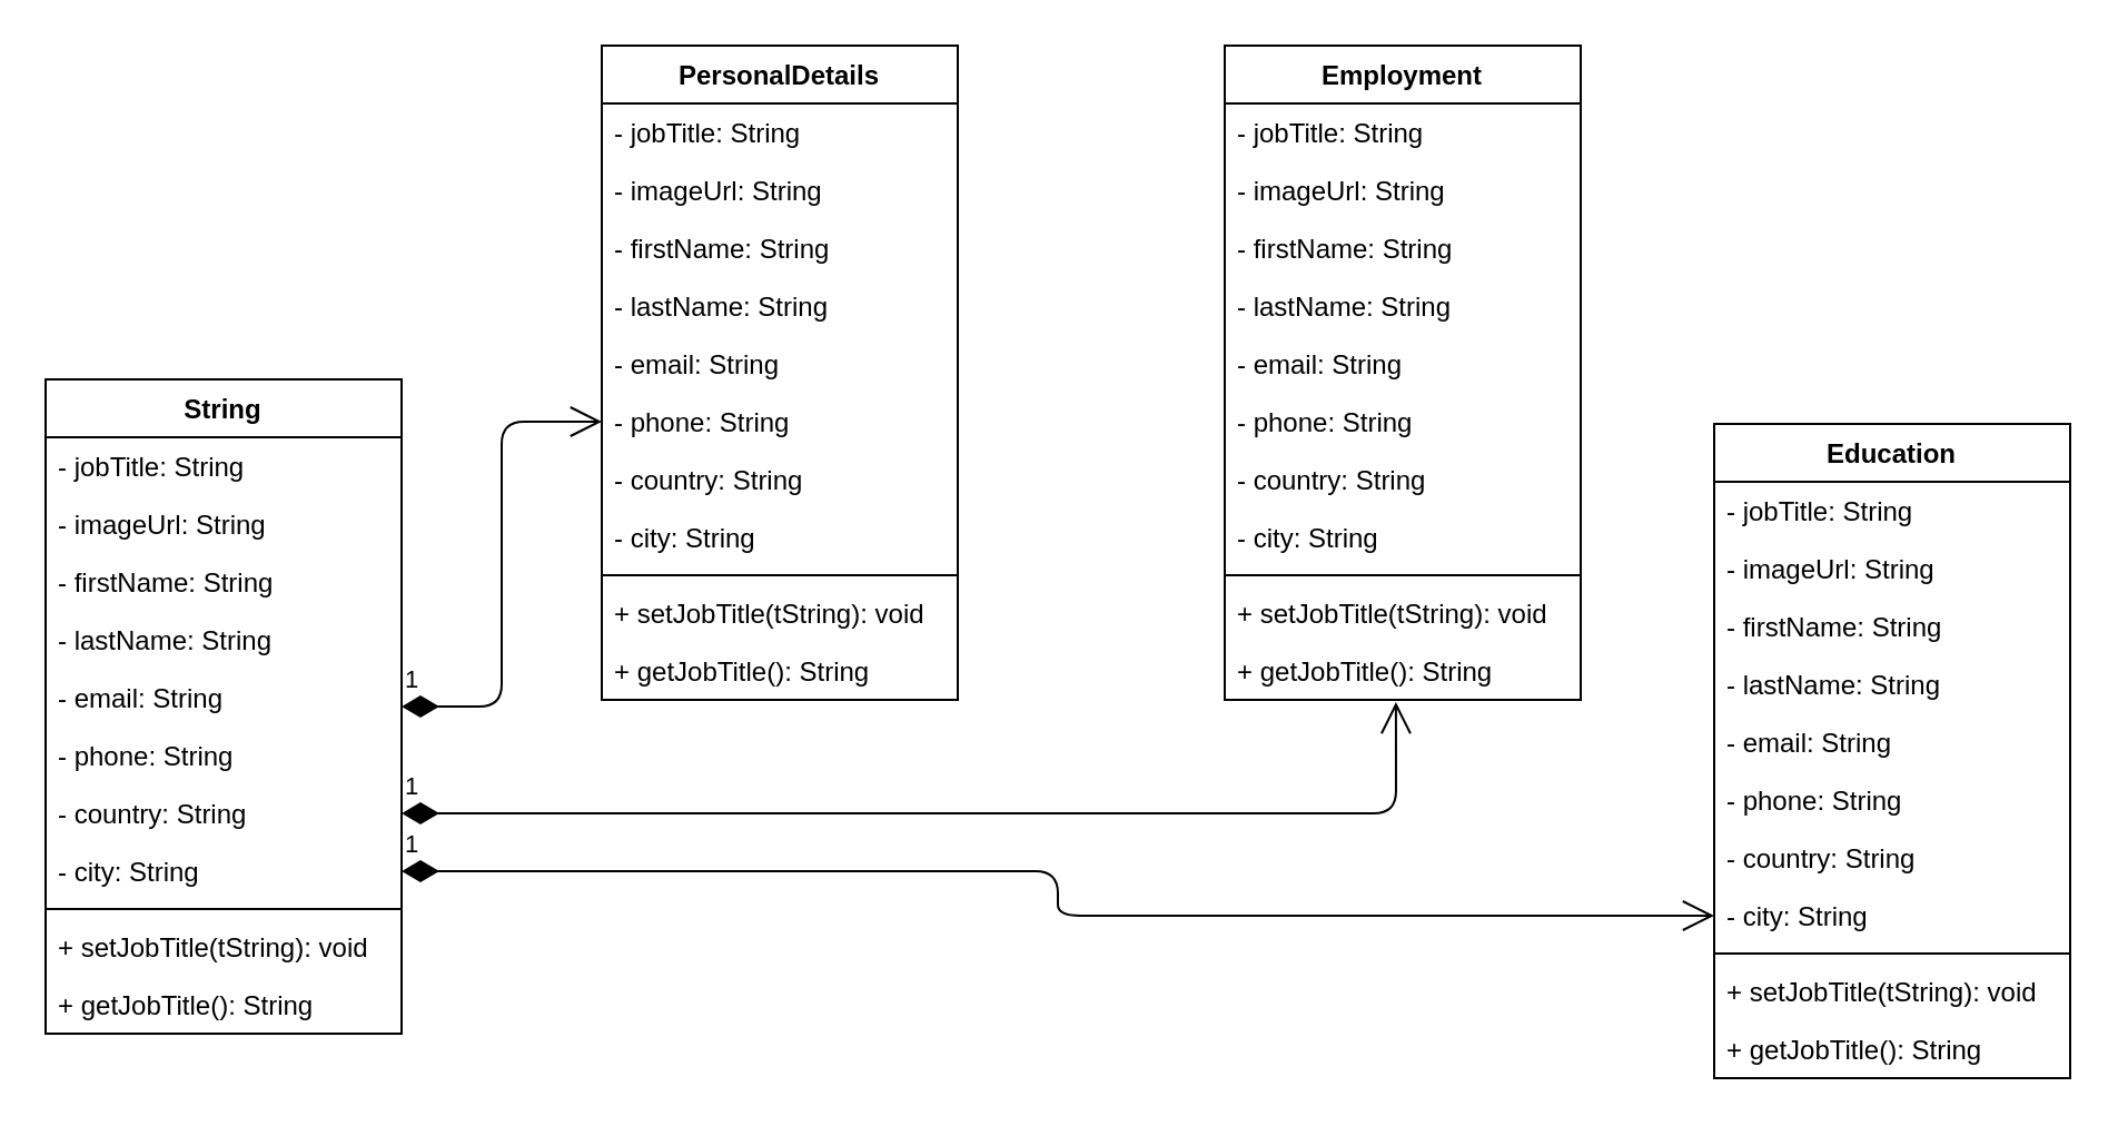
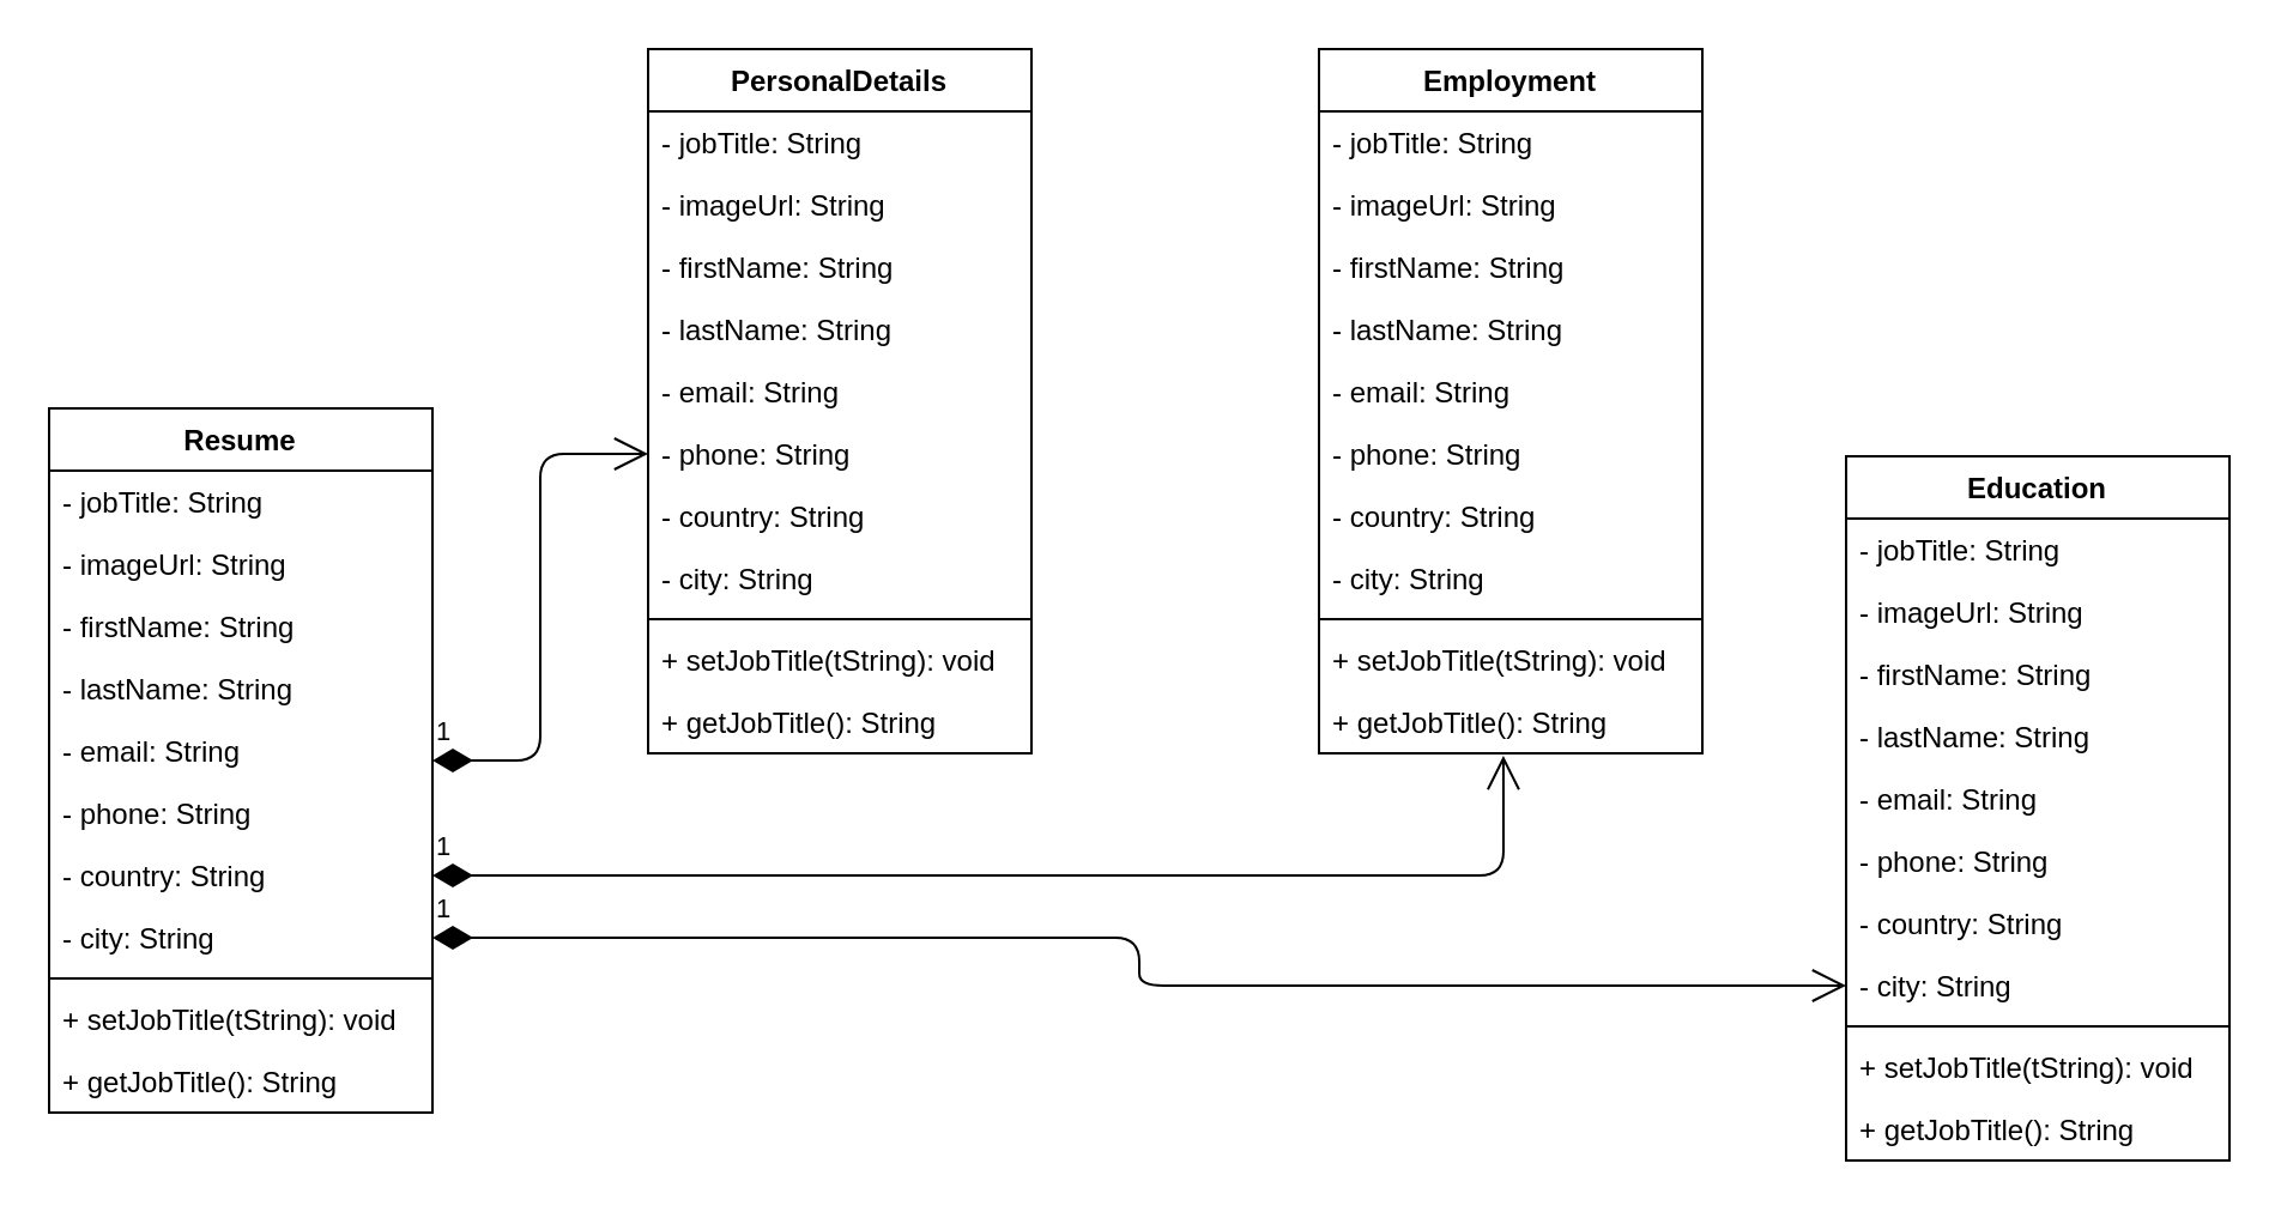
  <mxCell id="0" />
  <mxCell id="1" parent="0" />
- <mxCell id="2" value="String" style="swimlane;fontStyle=1;align=center;verticalAlign=top;childLayout=stackLayout;horizontal=1;startSize=26;horizontalStack=0;resizeParent=1;resizeParentMax=0;resizeLast=0;collapsible=1;marginBottom=0;" vertex="1" parent="1"><mxGeometry x="20" y="170" width="160" height="294" as="geometry" /></mxCell>
+ <mxCell id="2" value="Resume" style="swimlane;fontStyle=1;align=center;verticalAlign=top;childLayout=stackLayout;horizontal=1;startSize=26;horizontalStack=0;resizeParent=1;resizeParentMax=0;resizeLast=0;collapsible=1;marginBottom=0;" vertex="1" parent="1"><mxGeometry x="20" y="170" width="160" height="294" as="geometry" /></mxCell>
  <mxCell id="3" value="- jobTitle: String" style="text;strokeColor=none;fillColor=none;align=left;verticalAlign=top;spacingLeft=4;spacingRight=4;overflow=hidden;rotatable=0;points=[[0,0.5],[1,0.5]];portConstraint=eastwest;" vertex="1" parent="2"><mxGeometry y="26" width="160" height="26" as="geometry" /></mxCell>
  <mxCell id="4" value="- imageUrl: String" style="text;strokeColor=none;fillColor=none;align=left;verticalAlign=top;spacingLeft=4;spacingRight=4;overflow=hidden;rotatable=0;points=[[0,0.5],[1,0.5]];portConstraint=eastwest;" vertex="1" parent="2"><mxGeometry y="52" width="160" height="26" as="geometry" /></mxCell>
  <mxCell id="5" value="- firstName: String" style="text;strokeColor=none;fillColor=none;align=left;verticalAlign=top;spacingLeft=4;spacingRight=4;overflow=hidden;rotatable=0;points=[[0,0.5],[1,0.5]];portConstraint=eastwest;" vertex="1" parent="2"><mxGeometry y="78" width="160" height="26" as="geometry" /></mxCell>
  <mxCell id="6" value="- lastName: String" style="text;strokeColor=none;fillColor=none;align=left;verticalAlign=top;spacingLeft=4;spacingRight=4;overflow=hidden;rotatable=0;points=[[0,0.5],[1,0.5]];portConstraint=eastwest;" vertex="1" parent="2"><mxGeometry y="104" width="160" height="26" as="geometry" /></mxCell>
  <mxCell id="7" value="- email: String" style="text;strokeColor=none;fillColor=none;align=left;verticalAlign=top;spacingLeft=4;spacingRight=4;overflow=hidden;rotatable=0;points=[[0,0.5],[1,0.5]];portConstraint=eastwest;" vertex="1" parent="2"><mxGeometry y="130" width="160" height="26" as="geometry" /></mxCell>
  <mxCell id="8" value="- phone: String" style="text;strokeColor=none;fillColor=none;align=left;verticalAlign=top;spacingLeft=4;spacingRight=4;overflow=hidden;rotatable=0;points=[[0,0.5],[1,0.5]];portConstraint=eastwest;" vertex="1" parent="2"><mxGeometry y="156" width="160" height="26" as="geometry" /></mxCell>
  <mxCell id="9" value="- country: String" style="text;strokeColor=none;fillColor=none;align=left;verticalAlign=top;spacingLeft=4;spacingRight=4;overflow=hidden;rotatable=0;points=[[0,0.5],[1,0.5]];portConstraint=eastwest;" vertex="1" parent="2"><mxGeometry y="182" width="160" height="26" as="geometry" /></mxCell>
  <mxCell id="10" value="- city: String" style="text;strokeColor=none;fillColor=none;align=left;verticalAlign=top;spacingLeft=4;spacingRight=4;overflow=hidden;rotatable=0;points=[[0,0.5],[1,0.5]];portConstraint=eastwest;" vertex="1" parent="2"><mxGeometry y="208" width="160" height="26" as="geometry" /></mxCell>
  <mxCell id="11" value="" style="line;strokeWidth=1;fillColor=none;align=left;verticalAlign=middle;spacingTop=-1;spacingLeft=3;spacingRight=3;rotatable=0;labelPosition=right;points=[];portConstraint=eastwest;" vertex="1" parent="2"><mxGeometry y="234" width="160" height="8" as="geometry" /></mxCell>
  <mxCell id="12" value="+ setJobTitle(tString): void" style="text;strokeColor=none;fillColor=none;align=left;verticalAlign=top;spacingLeft=4;spacingRight=4;overflow=hidden;rotatable=0;points=[[0,0.5],[1,0.5]];portConstraint=eastwest;" vertex="1" parent="2"><mxGeometry y="242" width="160" height="26" as="geometry" /></mxCell>
  <mxCell id="13" value="+ getJobTitle(): String" style="text;strokeColor=none;fillColor=none;align=left;verticalAlign=top;spacingLeft=4;spacingRight=4;overflow=hidden;rotatable=0;points=[[0,0.5],[1,0.5]];portConstraint=eastwest;" vertex="1" parent="2"><mxGeometry y="268" width="160" height="26" as="geometry" /></mxCell>
  <mxCell id="14" value="PersonalDetails" style="swimlane;fontStyle=1;align=center;verticalAlign=top;childLayout=stackLayout;horizontal=1;startSize=26;horizontalStack=0;resizeParent=1;resizeParentMax=0;resizeLast=0;collapsible=1;marginBottom=0;" parent="1" vertex="1"><mxGeometry x="270" y="20" width="160" height="294" as="geometry" /></mxCell>
  <mxCell id="15" value="- jobTitle: String" style="text;strokeColor=none;fillColor=none;align=left;verticalAlign=top;spacingLeft=4;spacingRight=4;overflow=hidden;rotatable=0;points=[[0,0.5],[1,0.5]];portConstraint=eastwest;" parent="14" vertex="1"><mxGeometry y="26" width="160" height="26" as="geometry" /></mxCell>
  <mxCell id="16" value="- imageUrl: String" style="text;strokeColor=none;fillColor=none;align=left;verticalAlign=top;spacingLeft=4;spacingRight=4;overflow=hidden;rotatable=0;points=[[0,0.5],[1,0.5]];portConstraint=eastwest;" parent="14" vertex="1"><mxGeometry y="52" width="160" height="26" as="geometry" /></mxCell>
  <mxCell id="17" value="- firstName: String" style="text;strokeColor=none;fillColor=none;align=left;verticalAlign=top;spacingLeft=4;spacingRight=4;overflow=hidden;rotatable=0;points=[[0,0.5],[1,0.5]];portConstraint=eastwest;" parent="14" vertex="1"><mxGeometry y="78" width="160" height="26" as="geometry" /></mxCell>
  <mxCell id="18" value="- lastName: String" style="text;strokeColor=none;fillColor=none;align=left;verticalAlign=top;spacingLeft=4;spacingRight=4;overflow=hidden;rotatable=0;points=[[0,0.5],[1,0.5]];portConstraint=eastwest;" parent="14" vertex="1"><mxGeometry y="104" width="160" height="26" as="geometry" /></mxCell>
  <mxCell id="19" value="- email: String" style="text;strokeColor=none;fillColor=none;align=left;verticalAlign=top;spacingLeft=4;spacingRight=4;overflow=hidden;rotatable=0;points=[[0,0.5],[1,0.5]];portConstraint=eastwest;" parent="14" vertex="1"><mxGeometry y="130" width="160" height="26" as="geometry" /></mxCell>
  <mxCell id="20" value="- phone: String" style="text;strokeColor=none;fillColor=none;align=left;verticalAlign=top;spacingLeft=4;spacingRight=4;overflow=hidden;rotatable=0;points=[[0,0.5],[1,0.5]];portConstraint=eastwest;" parent="14" vertex="1"><mxGeometry y="156" width="160" height="26" as="geometry" /></mxCell>
  <mxCell id="21" value="- country: String" style="text;strokeColor=none;fillColor=none;align=left;verticalAlign=top;spacingLeft=4;spacingRight=4;overflow=hidden;rotatable=0;points=[[0,0.5],[1,0.5]];portConstraint=eastwest;" parent="14" vertex="1"><mxGeometry y="182" width="160" height="26" as="geometry" /></mxCell>
  <mxCell id="22" value="- city: String" style="text;strokeColor=none;fillColor=none;align=left;verticalAlign=top;spacingLeft=4;spacingRight=4;overflow=hidden;rotatable=0;points=[[0,0.5],[1,0.5]];portConstraint=eastwest;" parent="14" vertex="1"><mxGeometry y="208" width="160" height="26" as="geometry" /></mxCell>
  <mxCell id="23" value="" style="line;strokeWidth=1;fillColor=none;align=left;verticalAlign=middle;spacingTop=-1;spacingLeft=3;spacingRight=3;rotatable=0;labelPosition=right;points=[];portConstraint=eastwest;" parent="14" vertex="1"><mxGeometry y="234" width="160" height="8" as="geometry" /></mxCell>
  <mxCell id="24" value="+ setJobTitle(tString): void" style="text;strokeColor=none;fillColor=none;align=left;verticalAlign=top;spacingLeft=4;spacingRight=4;overflow=hidden;rotatable=0;points=[[0,0.5],[1,0.5]];portConstraint=eastwest;" parent="14" vertex="1"><mxGeometry y="242" width="160" height="26" as="geometry" /></mxCell>
  <mxCell id="25" value="+ getJobTitle(): String" style="text;strokeColor=none;fillColor=none;align=left;verticalAlign=top;spacingLeft=4;spacingRight=4;overflow=hidden;rotatable=0;points=[[0,0.5],[1,0.5]];portConstraint=eastwest;" parent="14" vertex="1"><mxGeometry y="268" width="160" height="26" as="geometry" /></mxCell>
  <mxCell id="26" value="Employment" style="swimlane;fontStyle=1;align=center;verticalAlign=top;childLayout=stackLayout;horizontal=1;startSize=26;horizontalStack=0;resizeParent=1;resizeParentMax=0;resizeLast=0;collapsible=1;marginBottom=0;" vertex="1" parent="1"><mxGeometry x="550" y="20" width="160" height="294" as="geometry" /></mxCell>
  <mxCell id="27" value="- jobTitle: String" style="text;strokeColor=none;fillColor=none;align=left;verticalAlign=top;spacingLeft=4;spacingRight=4;overflow=hidden;rotatable=0;points=[[0,0.5],[1,0.5]];portConstraint=eastwest;" vertex="1" parent="26"><mxGeometry y="26" width="160" height="26" as="geometry" /></mxCell>
  <mxCell id="28" value="- imageUrl: String" style="text;strokeColor=none;fillColor=none;align=left;verticalAlign=top;spacingLeft=4;spacingRight=4;overflow=hidden;rotatable=0;points=[[0,0.5],[1,0.5]];portConstraint=eastwest;" vertex="1" parent="26"><mxGeometry y="52" width="160" height="26" as="geometry" /></mxCell>
  <mxCell id="29" value="- firstName: String" style="text;strokeColor=none;fillColor=none;align=left;verticalAlign=top;spacingLeft=4;spacingRight=4;overflow=hidden;rotatable=0;points=[[0,0.5],[1,0.5]];portConstraint=eastwest;" vertex="1" parent="26"><mxGeometry y="78" width="160" height="26" as="geometry" /></mxCell>
  <mxCell id="30" value="- lastName: String" style="text;strokeColor=none;fillColor=none;align=left;verticalAlign=top;spacingLeft=4;spacingRight=4;overflow=hidden;rotatable=0;points=[[0,0.5],[1,0.5]];portConstraint=eastwest;" vertex="1" parent="26"><mxGeometry y="104" width="160" height="26" as="geometry" /></mxCell>
  <mxCell id="31" value="- email: String" style="text;strokeColor=none;fillColor=none;align=left;verticalAlign=top;spacingLeft=4;spacingRight=4;overflow=hidden;rotatable=0;points=[[0,0.5],[1,0.5]];portConstraint=eastwest;" vertex="1" parent="26"><mxGeometry y="130" width="160" height="26" as="geometry" /></mxCell>
  <mxCell id="32" value="- phone: String" style="text;strokeColor=none;fillColor=none;align=left;verticalAlign=top;spacingLeft=4;spacingRight=4;overflow=hidden;rotatable=0;points=[[0,0.5],[1,0.5]];portConstraint=eastwest;" vertex="1" parent="26"><mxGeometry y="156" width="160" height="26" as="geometry" /></mxCell>
  <mxCell id="33" value="- country: String" style="text;strokeColor=none;fillColor=none;align=left;verticalAlign=top;spacingLeft=4;spacingRight=4;overflow=hidden;rotatable=0;points=[[0,0.5],[1,0.5]];portConstraint=eastwest;" vertex="1" parent="26"><mxGeometry y="182" width="160" height="26" as="geometry" /></mxCell>
  <mxCell id="34" value="- city: String" style="text;strokeColor=none;fillColor=none;align=left;verticalAlign=top;spacingLeft=4;spacingRight=4;overflow=hidden;rotatable=0;points=[[0,0.5],[1,0.5]];portConstraint=eastwest;" vertex="1" parent="26"><mxGeometry y="208" width="160" height="26" as="geometry" /></mxCell>
  <mxCell id="35" value="" style="line;strokeWidth=1;fillColor=none;align=left;verticalAlign=middle;spacingTop=-1;spacingLeft=3;spacingRight=3;rotatable=0;labelPosition=right;points=[];portConstraint=eastwest;" vertex="1" parent="26"><mxGeometry y="234" width="160" height="8" as="geometry" /></mxCell>
  <mxCell id="36" value="+ setJobTitle(tString): void" style="text;strokeColor=none;fillColor=none;align=left;verticalAlign=top;spacingLeft=4;spacingRight=4;overflow=hidden;rotatable=0;points=[[0,0.5],[1,0.5]];portConstraint=eastwest;" vertex="1" parent="26"><mxGeometry y="242" width="160" height="26" as="geometry" /></mxCell>
  <mxCell id="37" value="+ getJobTitle(): String" style="text;strokeColor=none;fillColor=none;align=left;verticalAlign=top;spacingLeft=4;spacingRight=4;overflow=hidden;rotatable=0;points=[[0,0.5],[1,0.5]];portConstraint=eastwest;" vertex="1" parent="26"><mxGeometry y="268" width="160" height="26" as="geometry" /></mxCell>
  <mxCell id="38" value="Education" style="swimlane;fontStyle=1;align=center;verticalAlign=top;childLayout=stackLayout;horizontal=1;startSize=26;horizontalStack=0;resizeParent=1;resizeParentMax=0;resizeLast=0;collapsible=1;marginBottom=0;" vertex="1" parent="1"><mxGeometry x="770" y="190" width="160" height="294" as="geometry" /></mxCell>
  <mxCell id="39" value="- jobTitle: String" style="text;strokeColor=none;fillColor=none;align=left;verticalAlign=top;spacingLeft=4;spacingRight=4;overflow=hidden;rotatable=0;points=[[0,0.5],[1,0.5]];portConstraint=eastwest;" vertex="1" parent="38"><mxGeometry y="26" width="160" height="26" as="geometry" /></mxCell>
  <mxCell id="40" value="- imageUrl: String" style="text;strokeColor=none;fillColor=none;align=left;verticalAlign=top;spacingLeft=4;spacingRight=4;overflow=hidden;rotatable=0;points=[[0,0.5],[1,0.5]];portConstraint=eastwest;" vertex="1" parent="38"><mxGeometry y="52" width="160" height="26" as="geometry" /></mxCell>
  <mxCell id="41" value="- firstName: String" style="text;strokeColor=none;fillColor=none;align=left;verticalAlign=top;spacingLeft=4;spacingRight=4;overflow=hidden;rotatable=0;points=[[0,0.5],[1,0.5]];portConstraint=eastwest;" vertex="1" parent="38"><mxGeometry y="78" width="160" height="26" as="geometry" /></mxCell>
  <mxCell id="42" value="- lastName: String" style="text;strokeColor=none;fillColor=none;align=left;verticalAlign=top;spacingLeft=4;spacingRight=4;overflow=hidden;rotatable=0;points=[[0,0.5],[1,0.5]];portConstraint=eastwest;" vertex="1" parent="38"><mxGeometry y="104" width="160" height="26" as="geometry" /></mxCell>
  <mxCell id="43" value="- email: String" style="text;strokeColor=none;fillColor=none;align=left;verticalAlign=top;spacingLeft=4;spacingRight=4;overflow=hidden;rotatable=0;points=[[0,0.5],[1,0.5]];portConstraint=eastwest;" vertex="1" parent="38"><mxGeometry y="130" width="160" height="26" as="geometry" /></mxCell>
  <mxCell id="44" value="- phone: String" style="text;strokeColor=none;fillColor=none;align=left;verticalAlign=top;spacingLeft=4;spacingRight=4;overflow=hidden;rotatable=0;points=[[0,0.5],[1,0.5]];portConstraint=eastwest;" vertex="1" parent="38"><mxGeometry y="156" width="160" height="26" as="geometry" /></mxCell>
  <mxCell id="45" value="- country: String" style="text;strokeColor=none;fillColor=none;align=left;verticalAlign=top;spacingLeft=4;spacingRight=4;overflow=hidden;rotatable=0;points=[[0,0.5],[1,0.5]];portConstraint=eastwest;" vertex="1" parent="38"><mxGeometry y="182" width="160" height="26" as="geometry" /></mxCell>
  <mxCell id="46" value="- city: String" style="text;strokeColor=none;fillColor=none;align=left;verticalAlign=top;spacingLeft=4;spacingRight=4;overflow=hidden;rotatable=0;points=[[0,0.5],[1,0.5]];portConstraint=eastwest;" vertex="1" parent="38"><mxGeometry y="208" width="160" height="26" as="geometry" /></mxCell>
  <mxCell id="47" value="" style="line;strokeWidth=1;fillColor=none;align=left;verticalAlign=middle;spacingTop=-1;spacingLeft=3;spacingRight=3;rotatable=0;labelPosition=right;points=[];portConstraint=eastwest;" vertex="1" parent="38"><mxGeometry y="234" width="160" height="8" as="geometry" /></mxCell>
  <mxCell id="48" value="+ setJobTitle(tString): void" style="text;strokeColor=none;fillColor=none;align=left;verticalAlign=top;spacingLeft=4;spacingRight=4;overflow=hidden;rotatable=0;points=[[0,0.5],[1,0.5]];portConstraint=eastwest;" vertex="1" parent="38"><mxGeometry y="242" width="160" height="26" as="geometry" /></mxCell>
  <mxCell id="49" value="+ getJobTitle(): String" style="text;strokeColor=none;fillColor=none;align=left;verticalAlign=top;spacingLeft=4;spacingRight=4;overflow=hidden;rotatable=0;points=[[0,0.5],[1,0.5]];portConstraint=eastwest;" vertex="1" parent="38"><mxGeometry y="268" width="160" height="26" as="geometry" /></mxCell>
  <mxCell id="50" value="1" style="endArrow=open;html=1;endSize=12;startArrow=diamondThin;startSize=14;startFill=1;edgeStyle=orthogonalEdgeStyle;align=left;verticalAlign=bottom;entryX=0;entryY=0.5;entryDx=0;entryDy=0;" edge="1" parent="1" source="2" target="20"><mxGeometry x="-1" y="3" relative="1" as="geometry"><mxPoint x="190" y="250" as="sourcePoint" /><mxPoint x="350" y="250" as="targetPoint" /></mxGeometry></mxCell>
  <mxCell id="51" value="1" style="endArrow=open;html=1;endSize=12;startArrow=diamondThin;startSize=14;startFill=1;edgeStyle=orthogonalEdgeStyle;align=left;verticalAlign=bottom;entryX=0.481;entryY=1.038;entryDx=0;entryDy=0;exitX=1;exitY=0.5;exitDx=0;exitDy=0;entryPerimeter=0;" edge="1" parent="1" source="9" target="37"><mxGeometry x="-1" y="3" relative="1" as="geometry"><mxPoint x="190" y="358" as="sourcePoint" /><mxPoint x="280" y="230" as="targetPoint" /></mxGeometry></mxCell>
  <mxCell id="52" value="1" style="endArrow=open;html=1;endSize=12;startArrow=diamondThin;startSize=14;startFill=1;edgeStyle=orthogonalEdgeStyle;align=left;verticalAlign=bottom;entryX=0;entryY=0.5;entryDx=0;entryDy=0;exitX=1;exitY=0.5;exitDx=0;exitDy=0;" edge="1" parent="1" source="10" target="46"><mxGeometry x="-1" y="3" relative="1" as="geometry"><mxPoint x="190" y="375" as="sourcePoint" /><mxPoint x="636.96" y="324.988" as="targetPoint" /></mxGeometry></mxCell>
